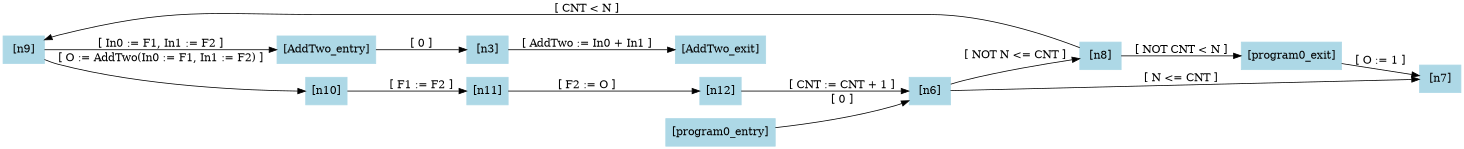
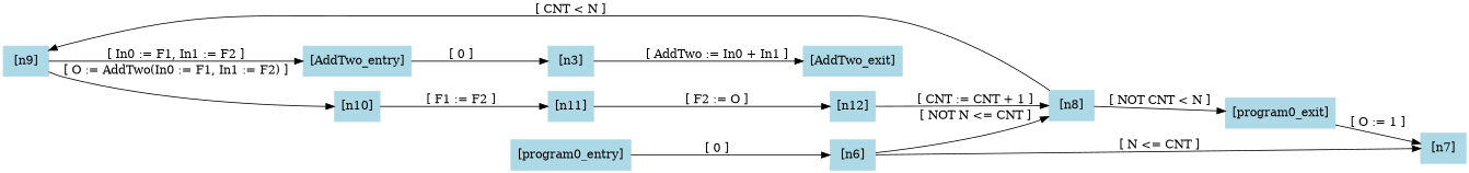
  digraph {
    rankdir=LR
    node [color=lightblue shape=box style=filled]
    edge [color=black]
    n1 [label="[AddTwo_entry]"]
    n2 [label="[n3]"]
    n3 [label="[AddTwo_exit]"]
    n4 [label="[n10]"]
    n5 [label="[n11]"]
    n6 [label="[program0_entry]"]
    n7 [label="[n6]"]
    n8 [label="[n7]"]
    n9 [label="[n8]"]
    n10 [label="[program0_exit]"]
    n11 [label="[n9]"]
    n12 [label="[n12]"]
    n1 -> n2 [label="[ 0 ]"]
    n2 -> n3 [label="[ AddTwo := In0 + In1 ]"]
    n4 -> n5 [label="[ F1 := F2 ]"]
    n5 -> n12 [label="[ F2 := O ]"]
    n6 -> n7 [label="[ 0 ]"]
    n7 -> n8 [label="[ N <= CNT ]"]
    n7 -> n9 [label="[ NOT N <= CNT ]"]
    n9 -> n10 [label="[ NOT CNT < N ]"]
    n9 -> n11 [label="[ CNT < N ]"]
    n10 -> n8 [label="[ O := 1 ]"]
    n11 -> n1 [label="[ In0 := F1, In1 := F2 ]"]
    n11 -> n4 [label="[ O := AddTwo(In0 := F1, In1 := F2) ]"]
-   n12 -> n7 [label="[ CNT := CNT + 1 ]"]
+   n12 -> n9 [label="[ CNT := CNT + 1 ]"]
  }
